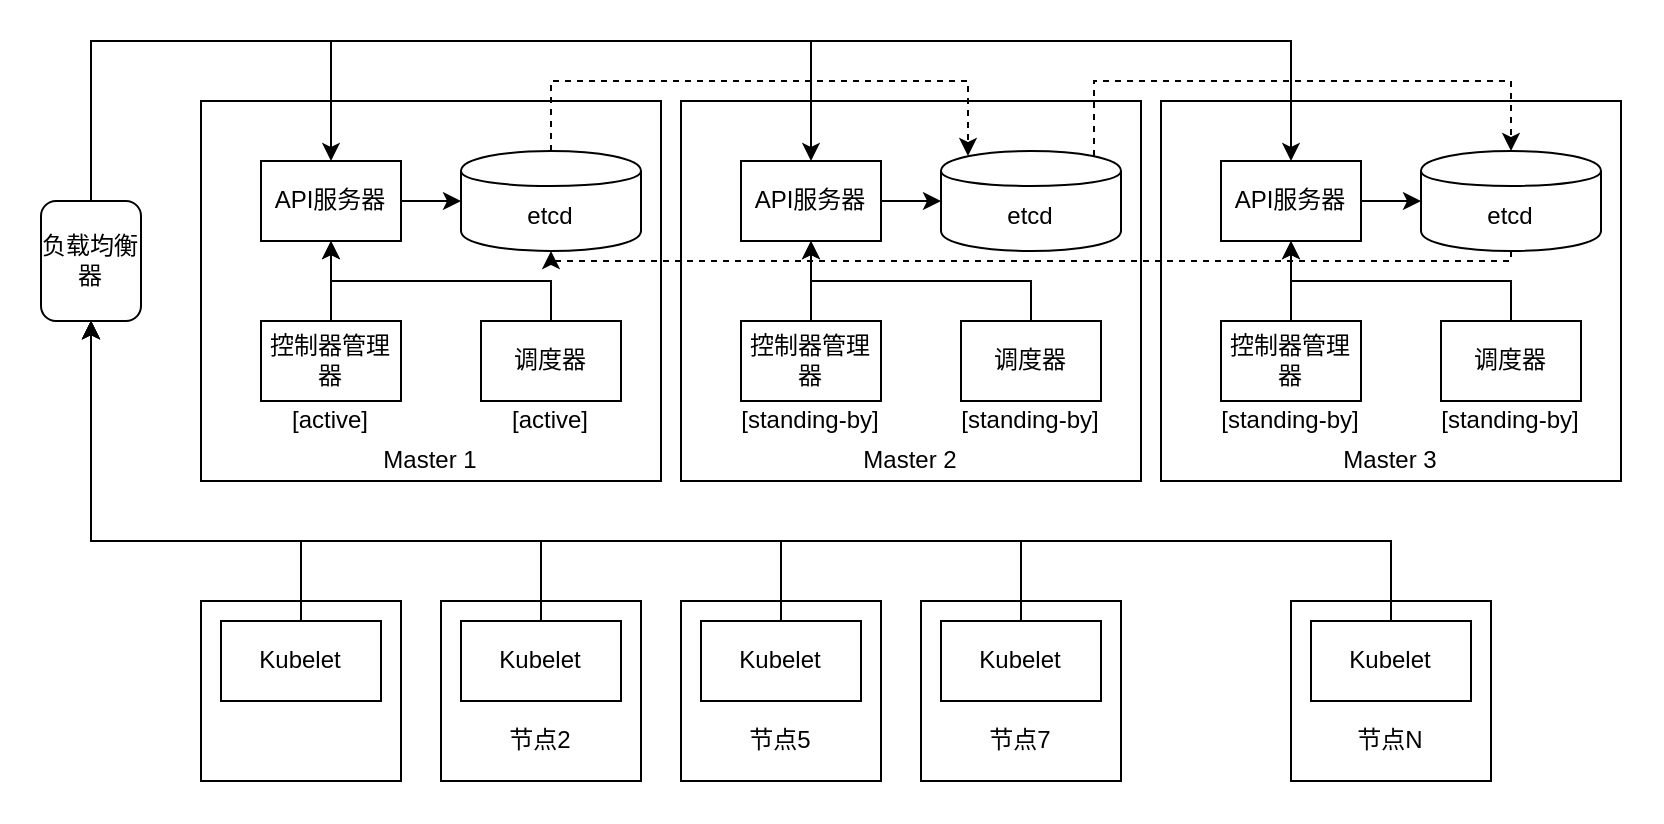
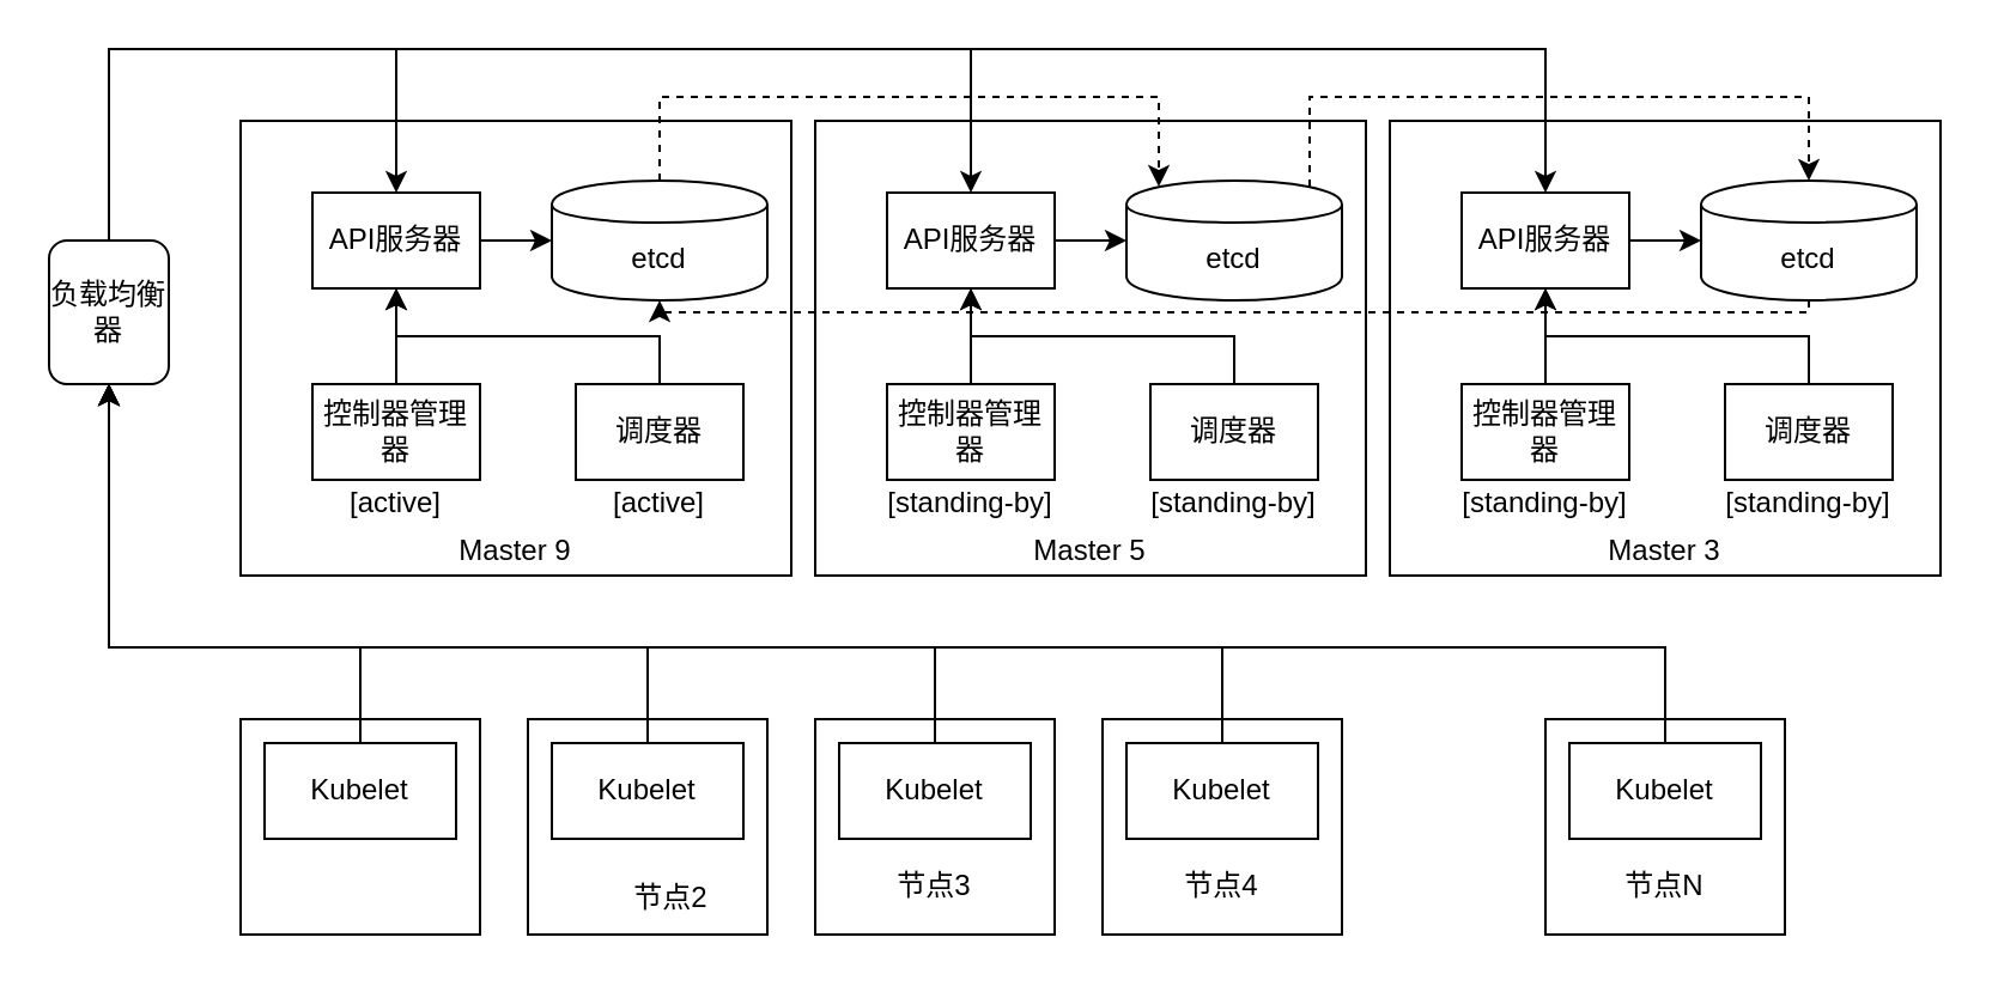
  <mxCell id="0" />
  <mxCell id="1" parent="0" />
  <mxCell id="2" value="" style="rounded=0;whiteSpace=wrap;html=1;" vertex="1" parent="1"><mxGeometry x="100" y="50" width="230" height="190" as="geometry" /></mxCell>
  <mxCell id="3" style="edgeStyle=orthogonalEdgeStyle;rounded=0;orthogonalLoop=1;jettySize=auto;html=1;entryX=0;entryY=0.5;entryDx=0;entryDy=0;" edge="1" parent="1" source="4" target="5"><mxGeometry relative="1" as="geometry" /></mxCell>
  <mxCell id="4" value="API服务器" style="rounded=0;whiteSpace=wrap;html=1;" vertex="1" parent="1"><mxGeometry x="130" y="80" width="70" height="40" as="geometry" /></mxCell>
  <mxCell id="5" value="etcd" style="shape=cylinder;whiteSpace=wrap;html=1;boundedLbl=1;backgroundOutline=1;" vertex="1" parent="1"><mxGeometry x="230" y="75" width="90" height="50" as="geometry" /></mxCell>
  <mxCell id="6" style="edgeStyle=orthogonalEdgeStyle;rounded=0;orthogonalLoop=1;jettySize=auto;html=1;entryX=0.5;entryY=1;entryDx=0;entryDy=0;" edge="1" parent="1" source="7" target="4"><mxGeometry relative="1" as="geometry" /></mxCell>
  <mxCell id="7" value="控制器管理器" style="rounded=0;whiteSpace=wrap;html=1;" vertex="1" parent="1"><mxGeometry x="130" y="160" width="70" height="40" as="geometry" /></mxCell>
  <mxCell id="8" style="edgeStyle=orthogonalEdgeStyle;rounded=0;orthogonalLoop=1;jettySize=auto;html=1;" edge="1" parent="1" source="9" target="4"><mxGeometry relative="1" as="geometry"><Array as="points"><mxPoint x="275" y="140" /><mxPoint x="165" y="140" /></Array></mxGeometry></mxCell>
  <mxCell id="9" value="调度器" style="rounded=0;whiteSpace=wrap;html=1;" vertex="1" parent="1"><mxGeometry x="240" y="160" width="70" height="40" as="geometry" /></mxCell>
  <mxCell id="10" value="[active]" style="text;html=1;strokeColor=none;fillColor=none;align=center;verticalAlign=middle;whiteSpace=wrap;rounded=0;" vertex="1" parent="1"><mxGeometry x="130" y="200" width="70" height="20" as="geometry" /></mxCell>
  <mxCell id="11" value="[active]" style="text;html=1;strokeColor=none;fillColor=none;align=center;verticalAlign=middle;whiteSpace=wrap;rounded=0;" vertex="1" parent="1"><mxGeometry x="240" y="200" width="70" height="20" as="geometry" /></mxCell>
- <mxCell id="12" value="Master 1" style="text;html=1;strokeColor=none;fillColor=none;align=center;verticalAlign=middle;whiteSpace=wrap;rounded=0;" vertex="1" parent="1"><mxGeometry x="180" y="220" width="70" height="20" as="geometry" /></mxCell>
+ <mxCell id="12" value="Master 9" style="text;html=1;strokeColor=none;fillColor=none;align=center;verticalAlign=middle;whiteSpace=wrap;rounded=0;" vertex="1" parent="1"><mxGeometry x="180" y="220" width="70" height="20" as="geometry" /></mxCell>
  <mxCell id="13" value="" style="rounded=0;whiteSpace=wrap;html=1;" vertex="1" parent="1"><mxGeometry x="340" y="50" width="230" height="190" as="geometry" /></mxCell>
  <mxCell id="14" style="edgeStyle=orthogonalEdgeStyle;rounded=0;orthogonalLoop=1;jettySize=auto;html=1;entryX=0;entryY=0.5;entryDx=0;entryDy=0;" edge="1" parent="1" source="15" target="16"><mxGeometry relative="1" as="geometry" /></mxCell>
  <mxCell id="15" value="API服务器" style="rounded=0;whiteSpace=wrap;html=1;" vertex="1" parent="1"><mxGeometry x="370" y="80" width="70" height="40" as="geometry" /></mxCell>
  <mxCell id="16" value="etcd" style="shape=cylinder;whiteSpace=wrap;html=1;boundedLbl=1;backgroundOutline=1;" vertex="1" parent="1"><mxGeometry x="470" y="75" width="90" height="50" as="geometry" /></mxCell>
  <mxCell id="17" style="edgeStyle=orthogonalEdgeStyle;rounded=0;orthogonalLoop=1;jettySize=auto;html=1;entryX=0.5;entryY=1;entryDx=0;entryDy=0;" edge="1" parent="1" source="18" target="15"><mxGeometry relative="1" as="geometry" /></mxCell>
  <mxCell id="18" value="控制器管理器" style="rounded=0;whiteSpace=wrap;html=1;" vertex="1" parent="1"><mxGeometry x="370" y="160" width="70" height="40" as="geometry" /></mxCell>
  <mxCell id="19" style="edgeStyle=orthogonalEdgeStyle;rounded=0;orthogonalLoop=1;jettySize=auto;html=1;" edge="1" parent="1" source="20" target="15"><mxGeometry relative="1" as="geometry"><Array as="points"><mxPoint x="515" y="140" /><mxPoint x="405" y="140" /></Array></mxGeometry></mxCell>
  <mxCell id="20" value="调度器" style="rounded=0;whiteSpace=wrap;html=1;" vertex="1" parent="1"><mxGeometry x="480" y="160" width="70" height="40" as="geometry" /></mxCell>
  <mxCell id="21" value="[standing-by]" style="text;html=1;strokeColor=none;fillColor=none;align=center;verticalAlign=middle;whiteSpace=wrap;rounded=0;" vertex="1" parent="1"><mxGeometry x="360" y="200" width="90" height="20" as="geometry" /></mxCell>
  <mxCell id="22" value="[standing-by]" style="text;html=1;strokeColor=none;fillColor=none;align=center;verticalAlign=middle;whiteSpace=wrap;rounded=0;" vertex="1" parent="1"><mxGeometry x="475" y="200" width="80" height="20" as="geometry" /></mxCell>
- <mxCell id="23" value="Master 2" style="text;html=1;strokeColor=none;fillColor=none;align=center;verticalAlign=middle;whiteSpace=wrap;rounded=0;" vertex="1" parent="1"><mxGeometry x="420" y="220" width="70" height="20" as="geometry" /></mxCell>
+ <mxCell id="23" value="Master 5" style="text;html=1;strokeColor=none;fillColor=none;align=center;verticalAlign=middle;whiteSpace=wrap;rounded=0;" vertex="1" parent="1"><mxGeometry x="420" y="220" width="70" height="20" as="geometry" /></mxCell>
  <mxCell id="24" value="" style="rounded=0;whiteSpace=wrap;html=1;" vertex="1" parent="1"><mxGeometry x="580" y="50" width="230" height="190" as="geometry" /></mxCell>
  <mxCell id="25" style="edgeStyle=orthogonalEdgeStyle;rounded=0;orthogonalLoop=1;jettySize=auto;html=1;entryX=0;entryY=0.5;entryDx=0;entryDy=0;" edge="1" parent="1" source="26" target="28"><mxGeometry relative="1" as="geometry" /></mxCell>
  <mxCell id="26" value="API服务器" style="rounded=0;whiteSpace=wrap;html=1;" vertex="1" parent="1"><mxGeometry x="610" y="80" width="70" height="40" as="geometry" /></mxCell>
  <mxCell id="27" style="edgeStyle=orthogonalEdgeStyle;rounded=0;orthogonalLoop=1;jettySize=auto;html=1;entryX=0.5;entryY=1;entryDx=0;entryDy=0;dashed=1;" edge="1" parent="1" source="28" target="5"><mxGeometry relative="1" as="geometry"><Array as="points"><mxPoint x="755" y="130" /><mxPoint x="275" y="130" /></Array></mxGeometry></mxCell>
  <mxCell id="28" value="etcd" style="shape=cylinder;whiteSpace=wrap;html=1;boundedLbl=1;backgroundOutline=1;" vertex="1" parent="1"><mxGeometry x="710" y="75" width="90" height="50" as="geometry" /></mxCell>
  <mxCell id="29" style="edgeStyle=orthogonalEdgeStyle;rounded=0;orthogonalLoop=1;jettySize=auto;html=1;entryX=0.5;entryY=1;entryDx=0;entryDy=0;" edge="1" parent="1" source="30" target="26"><mxGeometry relative="1" as="geometry" /></mxCell>
  <mxCell id="30" value="控制器管理器" style="rounded=0;whiteSpace=wrap;html=1;" vertex="1" parent="1"><mxGeometry x="610" y="160" width="70" height="40" as="geometry" /></mxCell>
  <mxCell id="31" style="edgeStyle=orthogonalEdgeStyle;rounded=0;orthogonalLoop=1;jettySize=auto;html=1;" edge="1" parent="1" source="32" target="26"><mxGeometry relative="1" as="geometry"><Array as="points"><mxPoint x="755" y="140" /><mxPoint x="645" y="140" /></Array></mxGeometry></mxCell>
  <mxCell id="32" value="调度器" style="rounded=0;whiteSpace=wrap;html=1;" vertex="1" parent="1"><mxGeometry x="720" y="160" width="70" height="40" as="geometry" /></mxCell>
  <mxCell id="33" value="Master 3" style="text;html=1;strokeColor=none;fillColor=none;align=center;verticalAlign=middle;whiteSpace=wrap;rounded=0;" vertex="1" parent="1"><mxGeometry x="660" y="220" width="70" height="20" as="geometry" /></mxCell>
  <mxCell id="34" style="edgeStyle=orthogonalEdgeStyle;rounded=0;orthogonalLoop=1;jettySize=auto;html=1;entryX=0.15;entryY=0.05;entryDx=0;entryDy=0;dashed=1;entryPerimeter=0;" edge="1" parent="1" source="5" target="16"><mxGeometry relative="1" as="geometry"><Array as="points"><mxPoint x="275" y="40" /><mxPoint x="484" y="40" /></Array></mxGeometry></mxCell>
  <mxCell id="35" style="edgeStyle=orthogonalEdgeStyle;rounded=0;orthogonalLoop=1;jettySize=auto;html=1;entryX=0.5;entryY=0;entryDx=0;entryDy=0;dashed=1;exitX=0.85;exitY=0.05;exitDx=0;exitDy=0;exitPerimeter=0;" edge="1" parent="1" source="16" target="28"><mxGeometry relative="1" as="geometry"><Array as="points"><mxPoint x="547" y="40" /><mxPoint x="755" y="40" /></Array></mxGeometry></mxCell>
  <mxCell id="36" style="edgeStyle=orthogonalEdgeStyle;rounded=0;orthogonalLoop=1;jettySize=auto;html=1;entryX=0.5;entryY=0;entryDx=0;entryDy=0;" edge="1" parent="1" source="39" target="4"><mxGeometry relative="1" as="geometry"><Array as="points"><mxPoint x="45" y="20" /><mxPoint x="165" y="20" /></Array></mxGeometry></mxCell>
  <mxCell id="37" style="edgeStyle=orthogonalEdgeStyle;rounded=0;orthogonalLoop=1;jettySize=auto;html=1;entryX=0.5;entryY=0;entryDx=0;entryDy=0;" edge="1" parent="1" source="39" target="15"><mxGeometry relative="1" as="geometry"><Array as="points"><mxPoint x="45" y="20" /><mxPoint x="405" y="20" /></Array></mxGeometry></mxCell>
  <mxCell id="38" style="edgeStyle=orthogonalEdgeStyle;rounded=0;orthogonalLoop=1;jettySize=auto;html=1;entryX=0.5;entryY=0;entryDx=0;entryDy=0;" edge="1" parent="1" source="39" target="26"><mxGeometry relative="1" as="geometry"><Array as="points"><mxPoint x="45" y="20" /><mxPoint x="645" y="20" /></Array></mxGeometry></mxCell>
  <mxCell id="39" value="负载均衡器" style="whiteSpace=wrap;html=1;rounded=1;" vertex="1" parent="1"><mxGeometry x="20" y="100" width="50" height="60" as="geometry" /></mxCell>
  <mxCell id="40" value="[standing-by]" style="text;html=1;strokeColor=none;fillColor=none;align=center;verticalAlign=middle;whiteSpace=wrap;rounded=0;" vertex="1" parent="1"><mxGeometry x="600" y="200" width="90" height="20" as="geometry" /></mxCell>
  <mxCell id="41" value="[standing-by]" style="text;html=1;strokeColor=none;fillColor=none;align=center;verticalAlign=middle;whiteSpace=wrap;rounded=0;" vertex="1" parent="1"><mxGeometry x="710" y="200" width="90" height="20" as="geometry" /></mxCell>
  <mxCell id="42" value="" style="rounded=0;whiteSpace=wrap;html=1;" vertex="1" parent="1"><mxGeometry x="100" y="300" width="100" height="90" as="geometry" /></mxCell>
  <mxCell id="43" style="edgeStyle=orthogonalEdgeStyle;rounded=0;orthogonalLoop=1;jettySize=auto;html=1;entryX=0.5;entryY=1;entryDx=0;entryDy=0;" edge="1" parent="1" source="44" target="39"><mxGeometry relative="1" as="geometry"><mxPoint x="40" y="160" as="targetPoint" /><Array as="points"><mxPoint x="150" y="270" /><mxPoint x="45" y="270" /></Array></mxGeometry></mxCell>
  <mxCell id="44" value="Kubelet" style="rounded=0;whiteSpace=wrap;html=1;" vertex="1" parent="1"><mxGeometry x="110" y="310" width="80" height="40" as="geometry" /></mxCell>
  <mxCell id="45" value="" style="rounded=0;whiteSpace=wrap;html=1;" vertex="1" parent="1"><mxGeometry x="220" y="300" width="100" height="90" as="geometry" /></mxCell>
  <mxCell id="46" style="edgeStyle=orthogonalEdgeStyle;rounded=0;orthogonalLoop=1;jettySize=auto;html=1;entryX=0.5;entryY=1;entryDx=0;entryDy=0;" edge="1" parent="1" source="47" target="39"><mxGeometry relative="1" as="geometry"><mxPoint x="40" y="160" as="targetPoint" /><Array as="points"><mxPoint x="270" y="270" /><mxPoint x="45" y="270" /></Array></mxGeometry></mxCell>
  <mxCell id="47" value="Kubelet" style="rounded=0;whiteSpace=wrap;html=1;" vertex="1" parent="1"><mxGeometry x="230" y="310" width="80" height="40" as="geometry" /></mxCell>
- <mxCell id="48" value="节点2" style="text;html=1;strokeColor=none;fillColor=none;align=center;verticalAlign=middle;whiteSpace=wrap;rounded=0;" vertex="1" parent="1"><mxGeometry x="250" y="360" width="40" height="20" as="geometry" /></mxCell>
+ <mxCell id="48" value="节点2" style="text;html=1;strokeColor=none;fillColor=none;align=center;verticalAlign=middle;whiteSpace=wrap;rounded=0;" vertex="1" parent="1"><mxGeometry x="260" y="365" width="40" height="20" as="geometry" /></mxCell>
  <mxCell id="49" value="" style="rounded=0;whiteSpace=wrap;html=1;" vertex="1" parent="1"><mxGeometry x="340" y="300" width="100" height="90" as="geometry" /></mxCell>
  <mxCell id="50" style="edgeStyle=orthogonalEdgeStyle;rounded=0;orthogonalLoop=1;jettySize=auto;html=1;entryX=0.5;entryY=1;entryDx=0;entryDy=0;" edge="1" parent="1" source="51" target="39"><mxGeometry relative="1" as="geometry"><mxPoint x="40" y="170" as="targetPoint" /><Array as="points"><mxPoint x="390" y="270" /><mxPoint x="45" y="270" /></Array></mxGeometry></mxCell>
  <mxCell id="51" value="Kubelet" style="rounded=0;whiteSpace=wrap;html=1;" vertex="1" parent="1"><mxGeometry x="350" y="310" width="80" height="40" as="geometry" /></mxCell>
- <mxCell id="52" value="节点5" style="text;html=1;strokeColor=none;fillColor=none;align=center;verticalAlign=middle;whiteSpace=wrap;rounded=0;" vertex="1" parent="1"><mxGeometry x="370" y="360" width="40" height="20" as="geometry" /></mxCell>
+ <mxCell id="52" value="节点3" style="text;html=1;strokeColor=none;fillColor=none;align=center;verticalAlign=middle;whiteSpace=wrap;rounded=0;" vertex="1" parent="1"><mxGeometry x="370" y="360" width="40" height="20" as="geometry" /></mxCell>
  <mxCell id="53" value="" style="rounded=0;whiteSpace=wrap;html=1;" vertex="1" parent="1"><mxGeometry x="460" y="300" width="100" height="90" as="geometry" /></mxCell>
  <mxCell id="54" style="edgeStyle=orthogonalEdgeStyle;rounded=0;orthogonalLoop=1;jettySize=auto;html=1;entryX=0.5;entryY=1;entryDx=0;entryDy=0;" edge="1" parent="1" source="55" target="39"><mxGeometry relative="1" as="geometry"><mxPoint x="40" y="170" as="targetPoint" /><Array as="points"><mxPoint x="510" y="270" /><mxPoint x="45" y="270" /></Array></mxGeometry></mxCell>
  <mxCell id="55" value="Kubelet" style="rounded=0;whiteSpace=wrap;html=1;" vertex="1" parent="1"><mxGeometry x="470" y="310" width="80" height="40" as="geometry" /></mxCell>
- <mxCell id="56" value="节点7" style="text;html=1;strokeColor=none;fillColor=none;align=center;verticalAlign=middle;whiteSpace=wrap;rounded=0;" vertex="1" parent="1"><mxGeometry x="490" y="360" width="40" height="20" as="geometry" /></mxCell>
+ <mxCell id="56" value="节点4" style="text;html=1;strokeColor=none;fillColor=none;align=center;verticalAlign=middle;whiteSpace=wrap;rounded=0;" vertex="1" parent="1"><mxGeometry x="490" y="360" width="40" height="20" as="geometry" /></mxCell>
  <mxCell id="57" value="" style="rounded=0;whiteSpace=wrap;html=1;" vertex="1" parent="1"><mxGeometry x="645" y="300" width="100" height="90" as="geometry" /></mxCell>
  <mxCell id="58" style="edgeStyle=orthogonalEdgeStyle;rounded=0;orthogonalLoop=1;jettySize=auto;html=1;entryX=0.5;entryY=1;entryDx=0;entryDy=0;" edge="1" parent="1" source="59" target="39"><mxGeometry relative="1" as="geometry"><Array as="points"><mxPoint x="695" y="270" /><mxPoint x="45" y="270" /></Array></mxGeometry></mxCell>
  <mxCell id="59" value="Kubelet" style="rounded=0;whiteSpace=wrap;html=1;" vertex="1" parent="1"><mxGeometry x="655" y="310" width="80" height="40" as="geometry" /></mxCell>
  <mxCell id="60" value="节点N" style="text;html=1;strokeColor=none;fillColor=none;align=center;verticalAlign=middle;whiteSpace=wrap;rounded=0;" vertex="1" parent="1"><mxGeometry x="675" y="360" width="40" height="20" as="geometry" /></mxCell>
